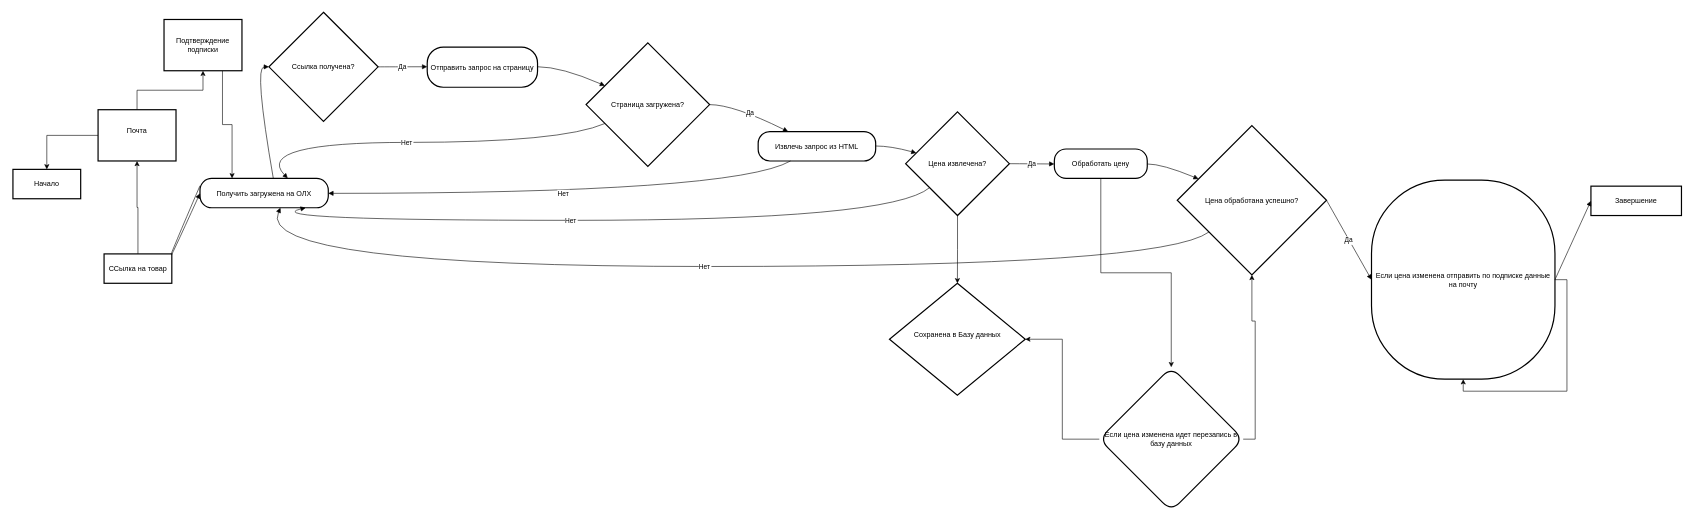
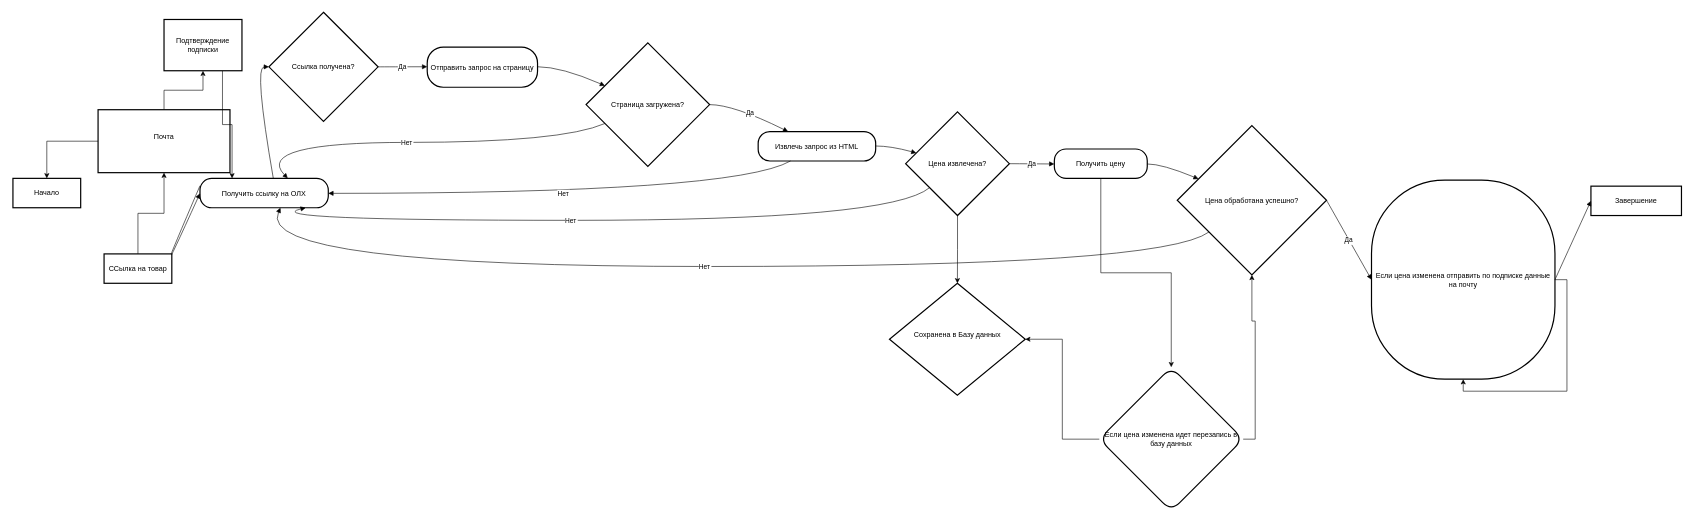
  <mxCell id="0" />
  <mxCell id="1" parent="0" />
- <mxCell id="2" value="Начало" style="whiteSpace=wrap;strokeWidth=2;" parent="1" vertex="1"><mxGeometry x="20" y="282" width="113" height="49" as="geometry" /></mxCell>
- <mxCell id="3" value="Получить загружена на ОЛХ" style="rounded=1;arcSize=40;strokeWidth=2" parent="1" vertex="1"><mxGeometry x="332" y="297" width="214" height="49" as="geometry" /></mxCell>
+ <mxCell id="2" value="Начало" style="whiteSpace=wrap;strokeWidth=2;" parent="1" vertex="1"><mxGeometry x="20" y="297" width="113" height="49" as="geometry" /></mxCell>
+ <mxCell id="3" value="Получить ссылку на ОЛХ" style="rounded=1;arcSize=40;strokeWidth=2" parent="1" vertex="1"><mxGeometry x="332" y="297" width="214" height="49" as="geometry" /></mxCell>
  <mxCell id="4" value="Ссылка получена?" style="rhombus;strokeWidth=2;whiteSpace=wrap;" parent="1" vertex="1"><mxGeometry x="447" y="20" width="182" height="182" as="geometry" /></mxCell>
  <mxCell id="5" value="Отправить запрос на страницу" style="rounded=1;arcSize=40;strokeWidth=2" parent="1" vertex="1"><mxGeometry x="711" y="78" width="184" height="67" as="geometry" /></mxCell>
  <mxCell id="6" value="Страница загружена?" style="rhombus;strokeWidth=2;whiteSpace=wrap;" parent="1" vertex="1"><mxGeometry x="976" y="71" width="206" height="206" as="geometry" /></mxCell>
  <mxCell id="7" value="Извлечь запрос из HTML" style="rounded=1;arcSize=40;strokeWidth=2" parent="1" vertex="1"><mxGeometry x="1263" y="219" width="196" height="49" as="geometry" /></mxCell>
  <mxCell id="8" value="" style="edgeStyle=orthogonalEdgeStyle;rounded=0;orthogonalLoop=1;jettySize=auto;html=1;" edge="1" parent="1" source="9" target="29"><mxGeometry relative="1" as="geometry" /></mxCell>
  <mxCell id="9" value="Цена извлечена?" style="rhombus;strokeWidth=2;whiteSpace=wrap;" parent="1" vertex="1"><mxGeometry x="1509" y="186" width="173" height="173" as="geometry" /></mxCell>
  <mxCell id="10" value="" style="edgeStyle=orthogonalEdgeStyle;rounded=0;orthogonalLoop=1;jettySize=auto;html=1;" edge="1" parent="1" source="11" target="32"><mxGeometry relative="1" as="geometry" /></mxCell>
- <mxCell id="11" value="Обработать цену" style="rounded=1;arcSize=40;strokeWidth=2" parent="1" vertex="1"><mxGeometry x="1757" y="248" width="155" height="49" as="geometry" /></mxCell>
+ <mxCell id="11" value="Получить цену" style="rounded=1;arcSize=40;strokeWidth=2" parent="1" vertex="1"><mxGeometry x="1757" y="248" width="155" height="49" as="geometry" /></mxCell>
  <mxCell id="12" value="Цена обработана успешно?" style="rhombus;strokeWidth=2;whiteSpace=wrap;" parent="1" vertex="1"><mxGeometry x="1962" y="209" width="249" height="249" as="geometry" /></mxCell>
  <mxCell id="13" value="Если цена изменена отправить по подписке данные&#10;на почту" style="rounded=1;arcSize=40;strokeWidth=2" parent="1" vertex="1"><mxGeometry x="2286" y="300" width="306" height="332" as="geometry" /></mxCell>
  <mxCell id="14" value="Завершение" style="whiteSpace=wrap;strokeWidth=2;" parent="1" vertex="1"><mxGeometry x="2652" y="310" width="151" height="49" as="geometry" /></mxCell>
  <mxCell id="15" value="" style="curved=1;startArrow=none;endArrow=block;entryX=0;entryY=0.51;exitX=0;exitY=0.25;exitDx=0;exitDy=0;" parent="1" source="3" target="3" edge="1"><mxGeometry relative="1" as="geometry"><Array as="points"><mxPoint x="232" y="542" /></Array><mxPoint x="282" y="302" as="sourcePoint" /></mxGeometry></mxCell>
  <mxCell id="16" value="" style="curved=1;startArrow=none;endArrow=block;exitX=0.57;exitY=0.01;entryX=0;entryY=0.5;" parent="1" source="3" target="4" edge="1"><mxGeometry relative="1" as="geometry"><Array as="points"><mxPoint x="422" y="111" /></Array></mxGeometry></mxCell>
  <mxCell id="17" value="Да" style="curved=1;startArrow=none;endArrow=block;exitX=1;exitY=0.5;entryX=0;entryY=0.49;" parent="1" source="4" target="5" edge="1"><mxGeometry relative="1" as="geometry"><Array as="points" /></mxGeometry></mxCell>
  <mxCell id="18" value="" style="curved=1;startArrow=none;endArrow=block;exitX=1;exitY=0.49;entryX=0;entryY=0.28;" parent="1" source="5" target="6" edge="1"><mxGeometry relative="1" as="geometry"><Array as="points"><mxPoint x="935" y="111" /></Array></mxGeometry></mxCell>
  <mxCell id="19" value="Да" style="curved=1;startArrow=none;endArrow=block;exitX=1;exitY=0.5;entryX=0.25;entryY=-0.01;" parent="1" source="6" target="7" edge="1"><mxGeometry relative="1" as="geometry"><Array as="points"><mxPoint x="1222" y="174" /></Array></mxGeometry></mxCell>
  <mxCell id="20" value="" style="curved=1;startArrow=none;endArrow=block;exitX=1;exitY=0.49;entryX=0;entryY=0.37;" parent="1" source="7" target="9" edge="1"><mxGeometry relative="1" as="geometry"><Array as="points"><mxPoint x="1484" y="243" /></Array></mxGeometry></mxCell>
  <mxCell id="21" value="Да" style="curved=1;startArrow=none;endArrow=block;exitX=1;exitY=0.5;entryX=0;entryY=0.51;" parent="1" source="9" target="11" edge="1"><mxGeometry relative="1" as="geometry"><Array as="points" /></mxGeometry></mxCell>
  <mxCell id="22" value="" style="curved=1;startArrow=none;endArrow=block;exitX=1;exitY=0.51;entryX=0;entryY=0.3;" parent="1" source="11" target="12" edge="1"><mxGeometry relative="1" as="geometry"><Array as="points"><mxPoint x="1937" y="273" /></Array></mxGeometry></mxCell>
  <mxCell id="23" value="Да" style="curved=1;startArrow=none;endArrow=block;exitX=1;exitY=0.5;entryX=0;entryY=0.5;" parent="1" source="12" target="13" edge="1"><mxGeometry relative="1" as="geometry"><Array as="points" /></mxGeometry></mxCell>
  <mxCell id="24" value="" style="curved=1;startArrow=none;endArrow=block;exitX=1;exitY=0.5;entryX=0;entryY=0.5;" parent="1" source="13" target="14" edge="1"><mxGeometry relative="1" as="geometry"><Array as="points" /></mxGeometry></mxCell>
  <mxCell id="25" value="Нет" style="curved=1;startArrow=none;endArrow=block;exitX=0;exitY=0.72;entryX=0.68;entryY=0.01;" parent="1" source="6" target="3" edge="1"><mxGeometry relative="1" as="geometry"><Array as="points"><mxPoint x="935" y="237" /><mxPoint x="422" y="237" /></Array></mxGeometry></mxCell>
  <mxCell id="26" value="Нет" style="curved=1;startArrow=none;endArrow=block;exitX=0.28;exitY=0.99;entryX=1;entryY=0.51;" parent="1" source="7" target="3" edge="1"><mxGeometry relative="1" as="geometry"><Array as="points"><mxPoint x="1222" y="322" /></Array></mxGeometry></mxCell>
  <mxCell id="27" value="Нет" style="curved=1;startArrow=none;endArrow=block;exitX=0;exitY=0.93;entryX=0.83;entryY=1.01;" parent="1" source="9" target="3" edge="1"><mxGeometry relative="1" as="geometry"><Array as="points"><mxPoint x="1484" y="367" /><mxPoint x="422" y="367" /></Array></mxGeometry></mxCell>
  <mxCell id="28" value="Нет" style="curved=1;startArrow=none;endArrow=block;exitX=0;exitY=0.87;entryX=0.63;entryY=1.01;" parent="1" source="12" target="3" edge="1"><mxGeometry relative="1" as="geometry"><Array as="points"><mxPoint x="1937" y="444" /><mxPoint x="422" y="444" /></Array></mxGeometry></mxCell>
  <mxCell id="29" value="Сохранена в Базу данных&lt;div&gt;&lt;br&gt;&lt;/div&gt;" style="rhombus;whiteSpace=wrap;html=1;strokeWidth=2;" vertex="1" parent="1"><mxGeometry x="1482" y="472" width="226.5" height="186.5" as="geometry" /></mxCell>
  <mxCell id="30" style="edgeStyle=orthogonalEdgeStyle;rounded=0;orthogonalLoop=1;jettySize=auto;html=1;" edge="1" parent="1" source="32" target="29"><mxGeometry relative="1" as="geometry" /></mxCell>
  <mxCell id="31" style="edgeStyle=orthogonalEdgeStyle;rounded=0;orthogonalLoop=1;jettySize=auto;html=1;exitX=1;exitY=0.5;exitDx=0;exitDy=0;" edge="1" parent="1" source="32" target="12"><mxGeometry relative="1" as="geometry" /></mxCell>
  <mxCell id="32" value="Если цена изменена идет перезапись в базу данных" style="rhombus;whiteSpace=wrap;html=1;rounded=1;arcSize=40;strokeWidth=2;" vertex="1" parent="1"><mxGeometry x="1832" y="612" width="240" height="240" as="geometry" /></mxCell>
  <mxCell id="33" style="edgeStyle=orthogonalEdgeStyle;rounded=0;orthogonalLoop=1;jettySize=auto;html=1;exitX=1;exitY=0.5;exitDx=0;exitDy=0;" edge="1" parent="1" source="13" target="13"><mxGeometry relative="1" as="geometry" /></mxCell>
  <mxCell id="34" value="" style="edgeStyle=orthogonalEdgeStyle;rounded=0;orthogonalLoop=1;jettySize=auto;html=1;" edge="1" parent="1" source="35" target="38"><mxGeometry relative="1" as="geometry" /></mxCell>
  <mxCell id="35" value="ССылка на товар" style="whiteSpace=wrap;strokeWidth=2;" vertex="1" parent="1"><mxGeometry x="172" y="423" width="113" height="49" as="geometry" /></mxCell>
  <mxCell id="36" style="edgeStyle=orthogonalEdgeStyle;rounded=0;orthogonalLoop=1;jettySize=auto;html=1;" edge="1" parent="1" source="38" target="2"><mxGeometry relative="1" as="geometry" /></mxCell>
  <mxCell id="37" value="" style="edgeStyle=orthogonalEdgeStyle;rounded=0;orthogonalLoop=1;jettySize=auto;html=1;" edge="1" parent="1" source="38" target="40"><mxGeometry relative="1" as="geometry" /></mxCell>
- <mxCell id="38" value="Почта&lt;div&gt;&lt;br&gt;&lt;/div&gt;" style="whiteSpace=wrap;html=1;strokeWidth=2;" vertex="1" parent="1"><mxGeometry x="162" y="182.5" width="130" height="85.5" as="geometry" /></mxCell>
+ <mxCell id="38" value="Почта&lt;div&gt;&lt;br&gt;&lt;/div&gt;" style="whiteSpace=wrap;html=1;strokeWidth=2;" vertex="1" parent="1"><mxGeometry x="162" y="182.5" width="220" height="105" as="geometry" /></mxCell>
  <mxCell id="39" style="edgeStyle=orthogonalEdgeStyle;rounded=0;orthogonalLoop=1;jettySize=auto;html=1;exitX=0.75;exitY=1;exitDx=0;exitDy=0;entryX=0.25;entryY=0;entryDx=0;entryDy=0;" edge="1" parent="1" source="40" target="3"><mxGeometry relative="1" as="geometry" /></mxCell>
  <mxCell id="40" value="&lt;div&gt;Подтверждение подписки&lt;/div&gt;" style="whiteSpace=wrap;html=1;strokeWidth=2;" vertex="1" parent="1"><mxGeometry x="272" y="32" width="130" height="85.5" as="geometry" /></mxCell>
